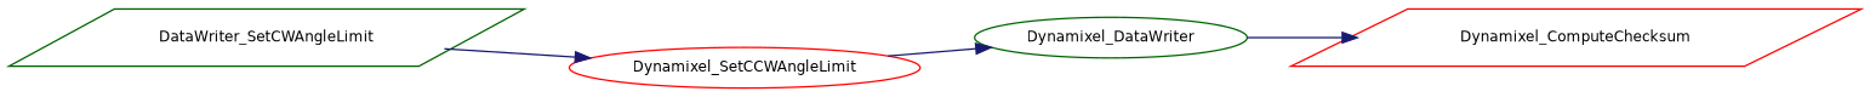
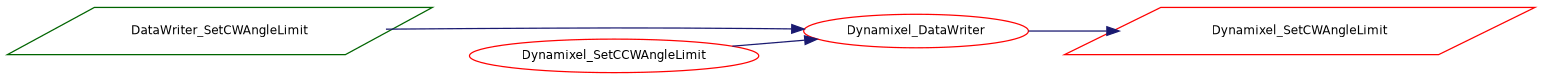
  digraph {
    rankdir=LR
    node [color=darkgreen fillcolor=white fontname=Helvetica fontsize=10 shape=parallelogram style=filled]
    edge [color=midnightblue fontname=Helvetica fontsize=10 labelfontname=Helvetica labelfontsize=10 style=solid]
    n1 [height=0.2 label=DataWriter_SetCWAngleLimit width=0.4]
-   n2 [height=0.2 label=Dynamixel_DataWriter shape=ellipse width=0.4]
+   n2 [color=red height=0.2 label=Dynamixel_DataWriter shape=ellipse width=0.4]
    n3 [color=red height=0.2 label=Dynamixel_SetCCWAngleLimit shape=ellipse width=0.4]
-   n4 [color=red height=0.2 label=Dynamixel_ComputeChecksum width=0.4]
-   n1 -> n3
+   n4 [color=red height=0.2 label=Dynamixel_SetCWAngleLimit width=0.4]
+   n1 -> n2
    n2 -> n4
    n3 -> n2
  }
